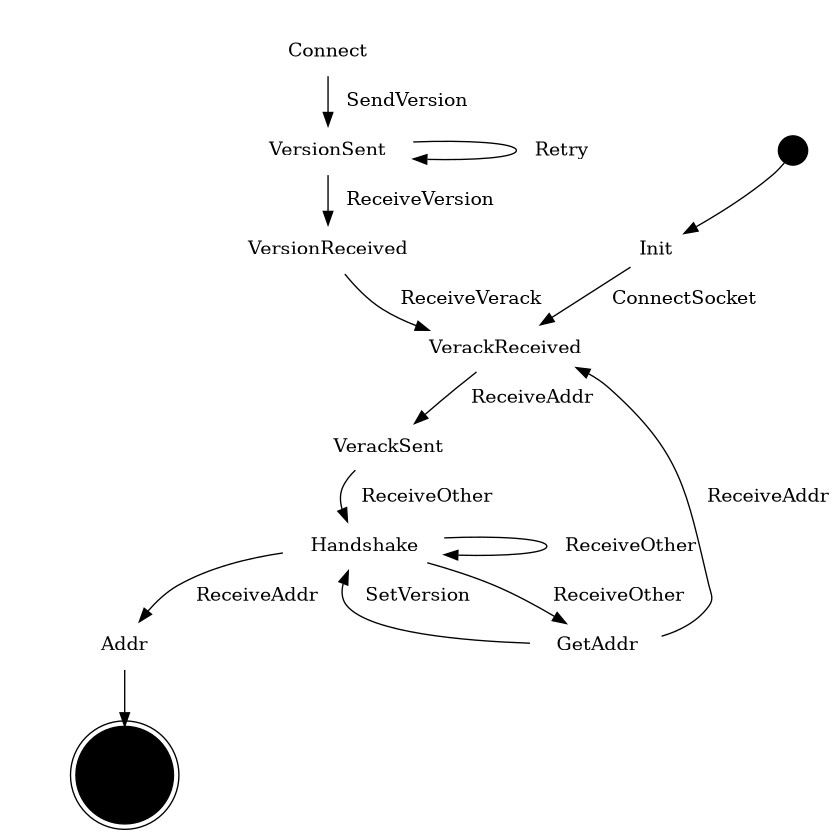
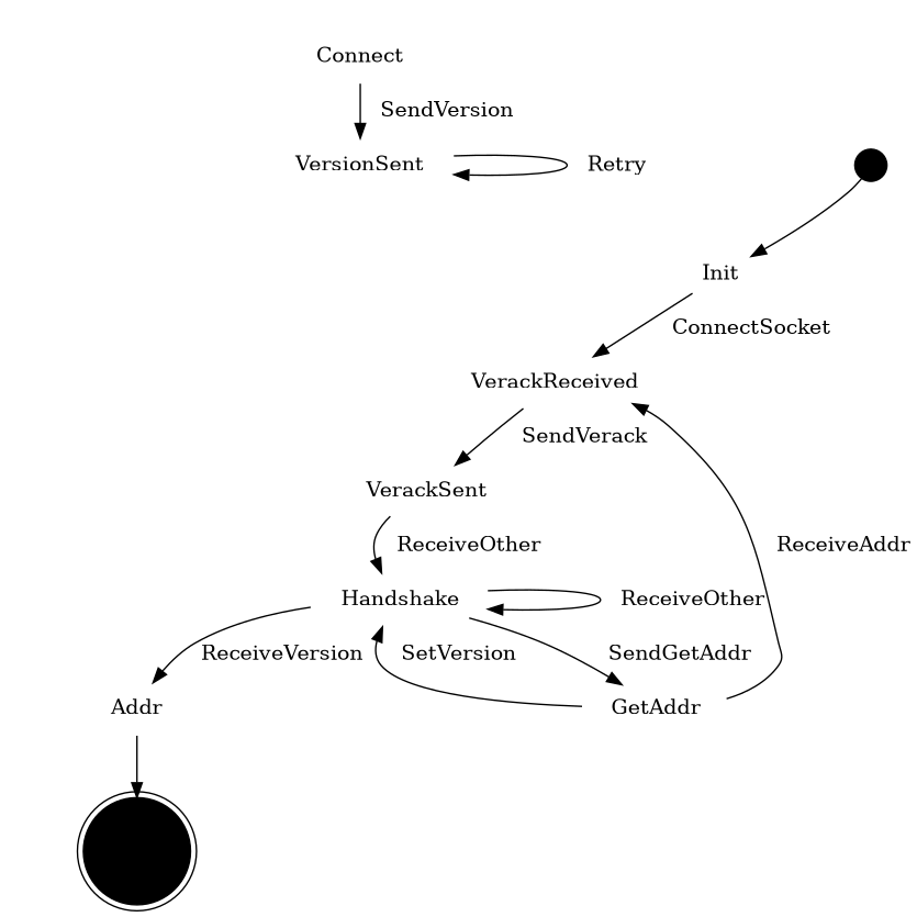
  digraph {
    nodesep=1.0
    rankdir=TB
    ranksep=0.3
    node [color=white shape=ellipse style=filled]
    Init
    Connect
    VersionSent
-   VersionReceived
    VerackReceived
    VerackSent
    Handshake
    GetAddr
    Addr
    End [fillcolor=black height=0.3 peripheries=2 shape=circle width=0.3 color=""]
    InitialStates [height=.3 shape=point width=.3 color="" style=""]
    subgraph cluster_1 {
      color=white
      style=filled
      Init
      Connect
      VersionSent
-     VersionReceived
      VerackReceived
      VerackSent
      Handshake
      GetAddr
      Addr
    }
    Init -> VerackReceived [label="   ConnectSocket"]
    Connect -> VersionSent [label="   SendVersion"]
    VersionSent -> VersionSent [label="   Retry"]
-   VersionSent -> VersionReceived [label="   ReceiveVersion"]
-   VersionReceived -> VerackReceived [label="   ReceiveVerack"]
-   VerackReceived -> VerackSent [label="   ReceiveAddr"]
+   VerackReceived -> VerackSent [label="   SendVerack"]
    VerackSent -> Handshake [label="   ReceiveOther"]
    Handshake -> Handshake [dir=backward label="   ReceiveOther"]
-   Handshake -> GetAddr [label="   ReceiveOther"]
-   Handshake -> Addr [label="   ReceiveAddr"]
+   Handshake -> GetAddr [label="   SendGetAddr"]
+   Handshake -> Addr [label="   ReceiveVersion"]
    GetAddr -> VerackReceived [label="   ReceiveAddr"]
    GetAddr -> Handshake [label="   SetVersion"]
    Addr -> End [label=" "]
    InitialStates -> Init [label=" "]
  }
